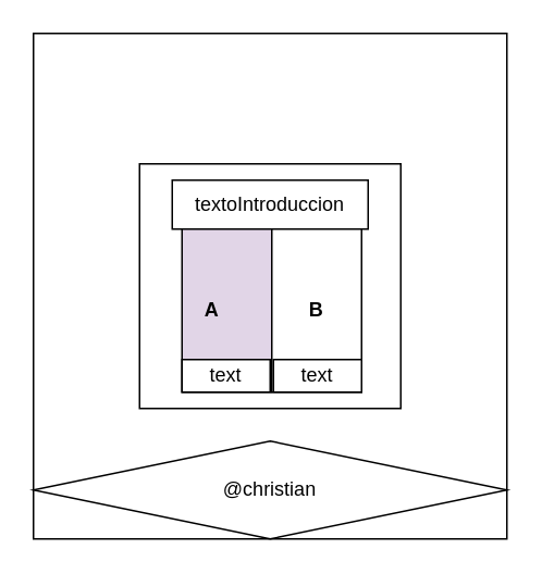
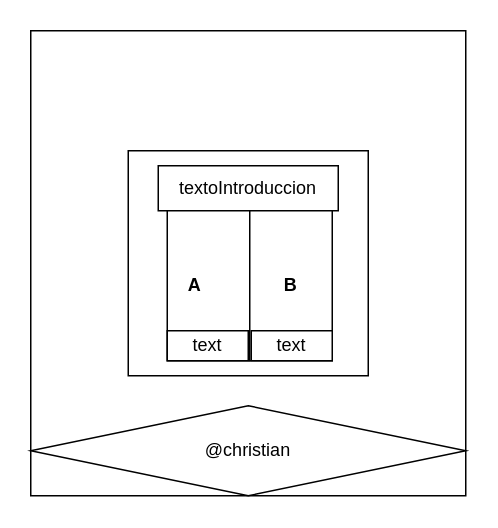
  <mxCell id="0" />
  <mxCell id="1" parent="0" />
  <mxCell id="2" value="" style="rounded=0;whiteSpace=wrap;html=1;" vertex="1" parent="1"><mxGeometry x="20" y="20" width="290" height="310" as="geometry" /></mxCell>
  <mxCell id="3" value="@christian" style="rhombus;whiteSpace=wrap;html=1;" vertex="1" parent="1"><mxGeometry x="20" y="270" width="290" height="60" as="geometry" /></mxCell>
  <mxCell id="4" value="" style="group" vertex="1" connectable="0" parent="1"><mxGeometry x="85" y="100" width="160" height="150" as="geometry" /></mxCell>
  <mxCell id="5" value="" style="rounded=0;whiteSpace=wrap;html=1;container=1;" vertex="1" parent="4"><mxGeometry width="160" height="150" as="geometry" /></mxCell>
  <mxCell id="6" value="textoIntroduccion" style="rounded=0;whiteSpace=wrap;html=1;" vertex="1" parent="4"><mxGeometry x="20" y="10" width="120" height="30" as="geometry" /></mxCell>
- <mxCell id="7" value="A&lt;span style=&quot;white-space: pre;&quot;&gt;&#09;&lt;/span&gt;" style="rounded=0;whiteSpace=wrap;html=1;fontStyle=1;fillColor=#e1d5e7;" vertex="1" parent="4"><mxGeometry x="26" y="40" width="55" height="100" as="geometry" /></mxCell>
+ <mxCell id="7" value="A&lt;span style=&quot;white-space: pre;&quot;&gt;&#09;&lt;/span&gt;" style="rounded=0;whiteSpace=wrap;html=1;fontStyle=1" vertex="1" parent="4"><mxGeometry x="26" y="40" width="55" height="100" as="geometry" /></mxCell>
  <mxCell id="8" value="&lt;b&gt;B&lt;/b&gt;" style="rounded=0;whiteSpace=wrap;html=1;" vertex="1" parent="4"><mxGeometry x="81" y="40" width="55" height="100" as="geometry" /></mxCell>
  <mxCell id="9" value="text" style="rounded=0;whiteSpace=wrap;html=1;" vertex="1" parent="4"><mxGeometry x="26" y="120" width="54" height="20" as="geometry" /></mxCell>
  <mxCell id="10" value="text" style="rounded=0;whiteSpace=wrap;html=1;" vertex="1" parent="4"><mxGeometry x="82" y="120" width="54" height="20" as="geometry" /></mxCell>
